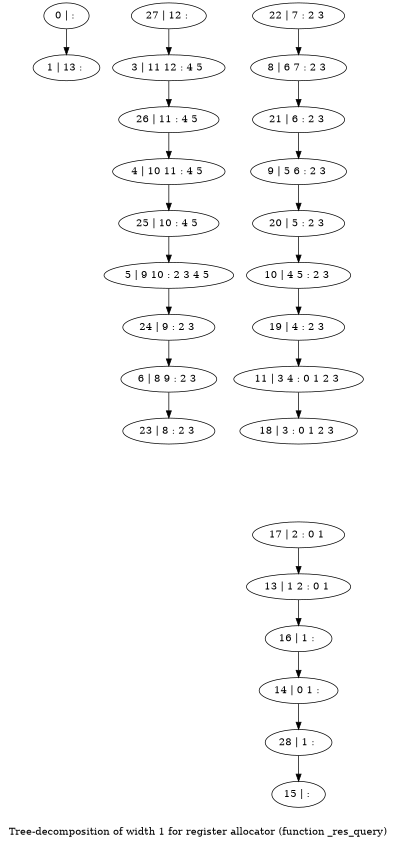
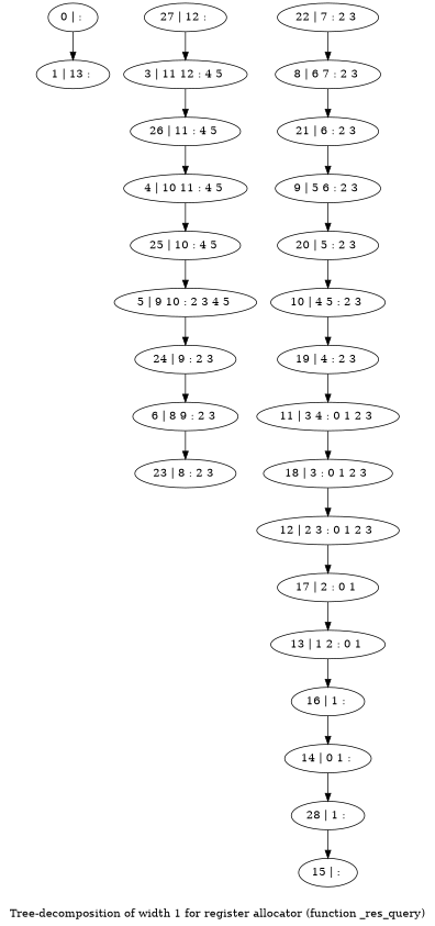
  digraph {
    label="Tree-decomposition of width 1 for register allocator (function _res_query)"
    n1 [label="0 | : "]
    n2 [label="1 | 13 : "]
    n3 [label="27 | 12 : "]
    n4 [label="3 | 11 12 : 4 5 "]
    n5 [label="26 | 11 : 4 5 "]
    n6 [label="4 | 10 11 : 4 5 "]
    n7 [label="25 | 10 : 4 5 "]
    n8 [label="5 | 9 10 : 2 3 4 5 "]
    n9 [label="24 | 9 : 2 3 "]
    n10 [label="6 | 8 9 : 2 3 "]
    n11 [label="23 | 8 : 2 3 "]
    n12 [label="22 | 7 : 2 3 "]
    n13 [label="8 | 6 7 : 2 3 "]
    n14 [label="21 | 6 : 2 3 "]
    n15 [label="9 | 5 6 : 2 3 "]
    n16 [label="20 | 5 : 2 3 "]
    n17 [label="10 | 4 5 : 2 3 "]
    n18 [label="19 | 4 : 2 3 "]
    n19 [label="11 | 3 4 : 0 1 2 3 "]
    n20 [label="18 | 3 : 0 1 2 3 "]
+   n21 [label="12 | 2 3 : 0 1 2 3 "]
    n22 [label="17 | 2 : 0 1 "]
    n23 [label="13 | 1 2 : 0 1 "]
    n24 [label="16 | 1 : "]
    n25 [label="14 | 0 1 : "]
    n26 [label="28 | 1 : "]
    n27 [label="15 | : "]
    n1 -> n2
    n3 -> n4
    n4 -> n5
    n5 -> n6
    n6 -> n7
    n7 -> n8
    n8 -> n9
    n9 -> n10
    n10 -> n11
    n12 -> n13
    n13 -> n14
    n14 -> n15
    n15 -> n16
    n16 -> n17
    n17 -> n18
    n18 -> n19
    n19 -> n20
+   n20 -> n21
+   n21 -> n22
    n22 -> n23
    n23 -> n24
    n24 -> n25
    n25 -> n26
    n26 -> n27
  }
